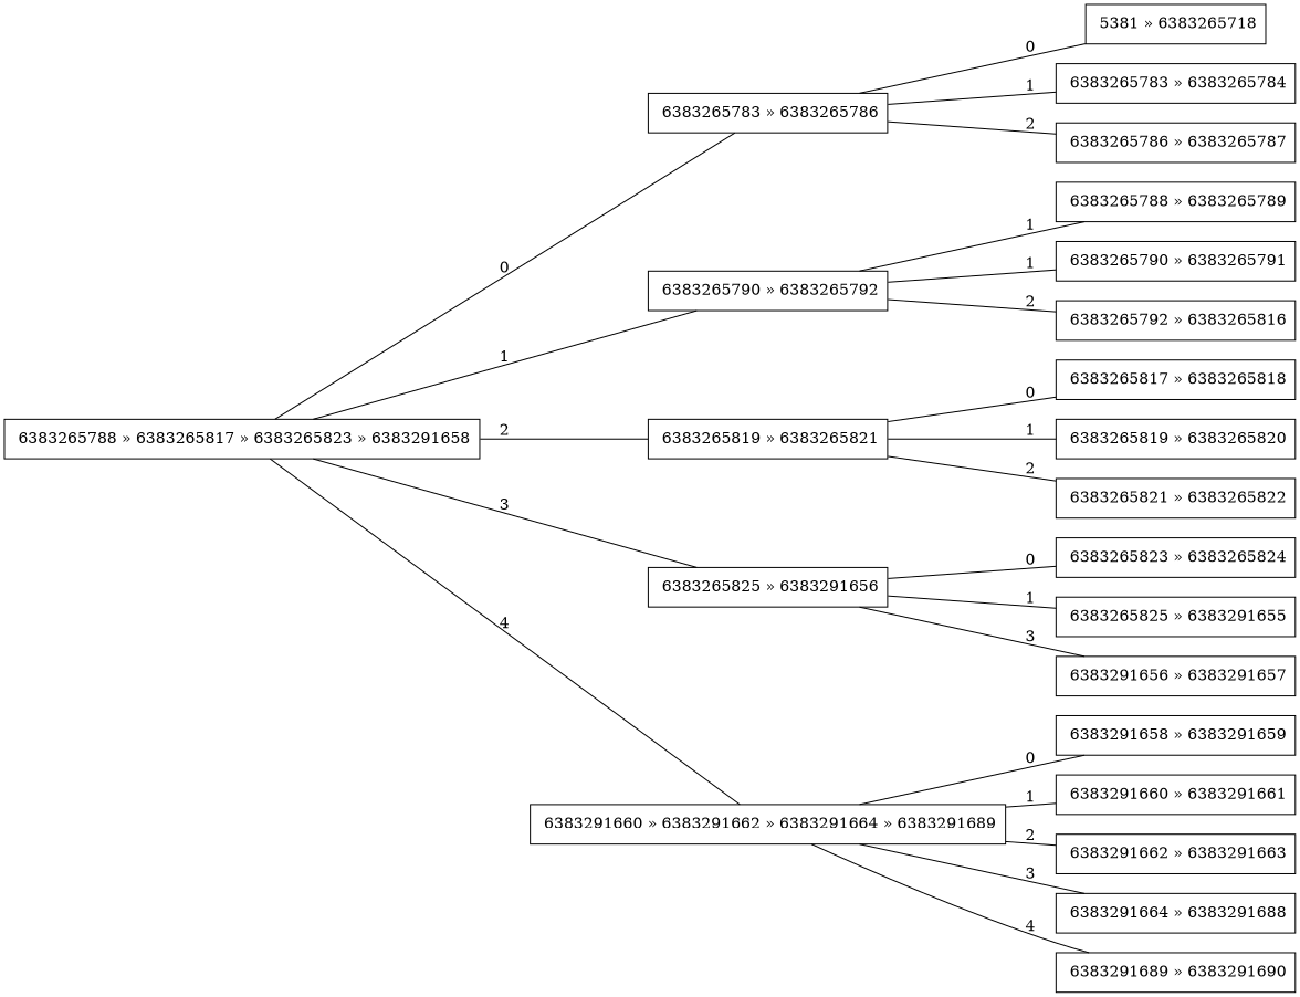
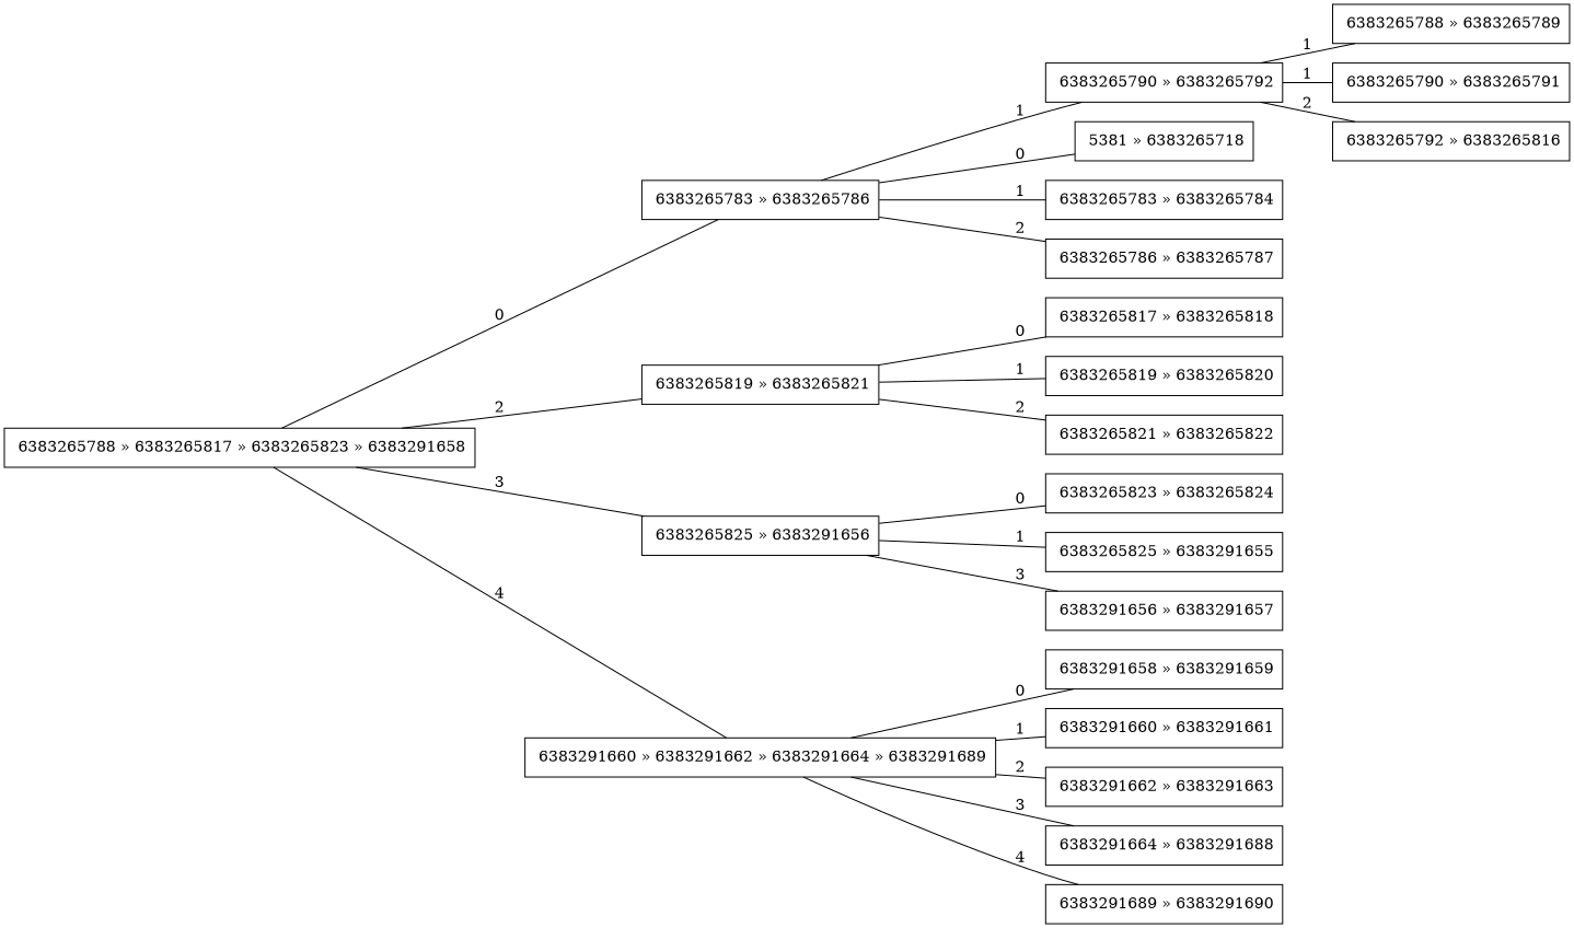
  graph {
    rankdir=LR
    node [shape=box]
    n1 [label=" 6383265788 » 6383265817 » 6383265823 » 6383291658"]
    n2 [label=" 6383265783 » 6383265786"]
    n3 [label=" 6383265790 » 6383265792"]
    n4 [label=" 6383265819 » 6383265821"]
    n5 [label=" 6383265825 » 6383291656"]
    n6 [label=" 6383291660 » 6383291662 » 6383291664 » 6383291689"]
    n7 [label=" 5381 » 6383265718"]
    n8 [label=" 6383265783 » 6383265784"]
    n9 [label=" 6383265786 » 6383265787"]
    n10 [label=" 6383265788 » 6383265789"]
    n11 [label=" 6383265790 » 6383265791"]
    n12 [label=" 6383265792 » 6383265816"]
    n13 [label=" 6383265817 » 6383265818"]
    n14 [label=" 6383265819 » 6383265820"]
    n15 [label=" 6383265821 » 6383265822"]
    n16 [label=" 6383265823 » 6383265824"]
    n17 [label=" 6383265825 » 6383291655"]
    n18 [label=" 6383291656 » 6383291657"]
    n19 [label=" 6383291658 » 6383291659"]
    n20 [label=" 6383291660 » 6383291661"]
    n21 [label=" 6383291662 » 6383291663"]
    n22 [label=" 6383291664 » 6383291688"]
    n23 [label=" 6383291689 » 6383291690"]
    n1 -- n2 [label=0]
-   n1 -- n3 [label=1]
+   n2 -- n3 [label=1]
    n1 -- n4 [label=2]
    n1 -- n5 [label=3]
    n1 -- n6 [label=4]
    n2 -- n7 [label=0]
    n2 -- n8 [label=1]
    n2 -- n9 [label=2]
    n3 -- n10 [label=1]
    n3 -- n11 [label=1]
    n3 -- n12 [label=2]
    n4 -- n13 [label=0]
    n4 -- n14 [label=1]
    n4 -- n15 [label=2]
    n5 -- n16 [label=0]
    n5 -- n17 [label=1]
    n5 -- n18 [label=3]
    n6 -- n19 [label=0]
    n6 -- n20 [label=1]
    n6 -- n21 [label=2]
    n6 -- n22 [label=3]
    n6 -- n23 [label=4]
  }
